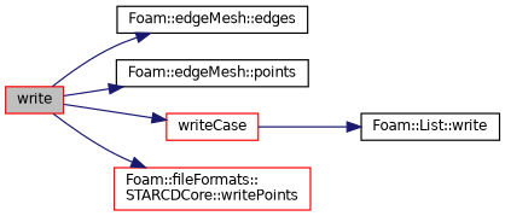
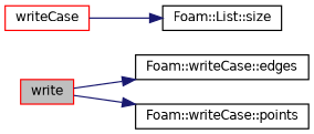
  digraph {
    rankdir=LR
    node [color=red fontname=Helvetica fontsize=10 shape=record]
    edge [color=midnightblue fontname=Helvetica fontsize=10 labelfontname=Helvetica labelfontsize=10 style=solid]
    n1 [fillcolor=grey75 fontcolor=black height=0.2 label=write style=filled width=0.4]
-   n2 [color=black height=0.2 label="Foam::edgeMesh::edges" width=0.4]
-   n3 [color=black height=0.2 label="Foam::edgeMesh::points" width=0.4]
+   n2 [color=black height=0.2 label="Foam::writeCase::edges" width=0.4]
+   n3 [color=black height=0.2 label="Foam::writeCase::points" width=0.4]
    n4 [height=0.2 label=writeCase width=0.4]
-   n5 [height=0.2 label="Foam::fileFormats::\lSTARCDCore::writePoints" width=0.4]
-   n6 [color=black height=0.2 label="Foam::List::write" width=0.4]
+   n6 [color=black height=0.2 label="Foam::List::size" width=0.4]
    n1 -> n2
    n1 -> n3
-   n1 -> n4
-   n1 -> n5
    n4 -> n6
  }
